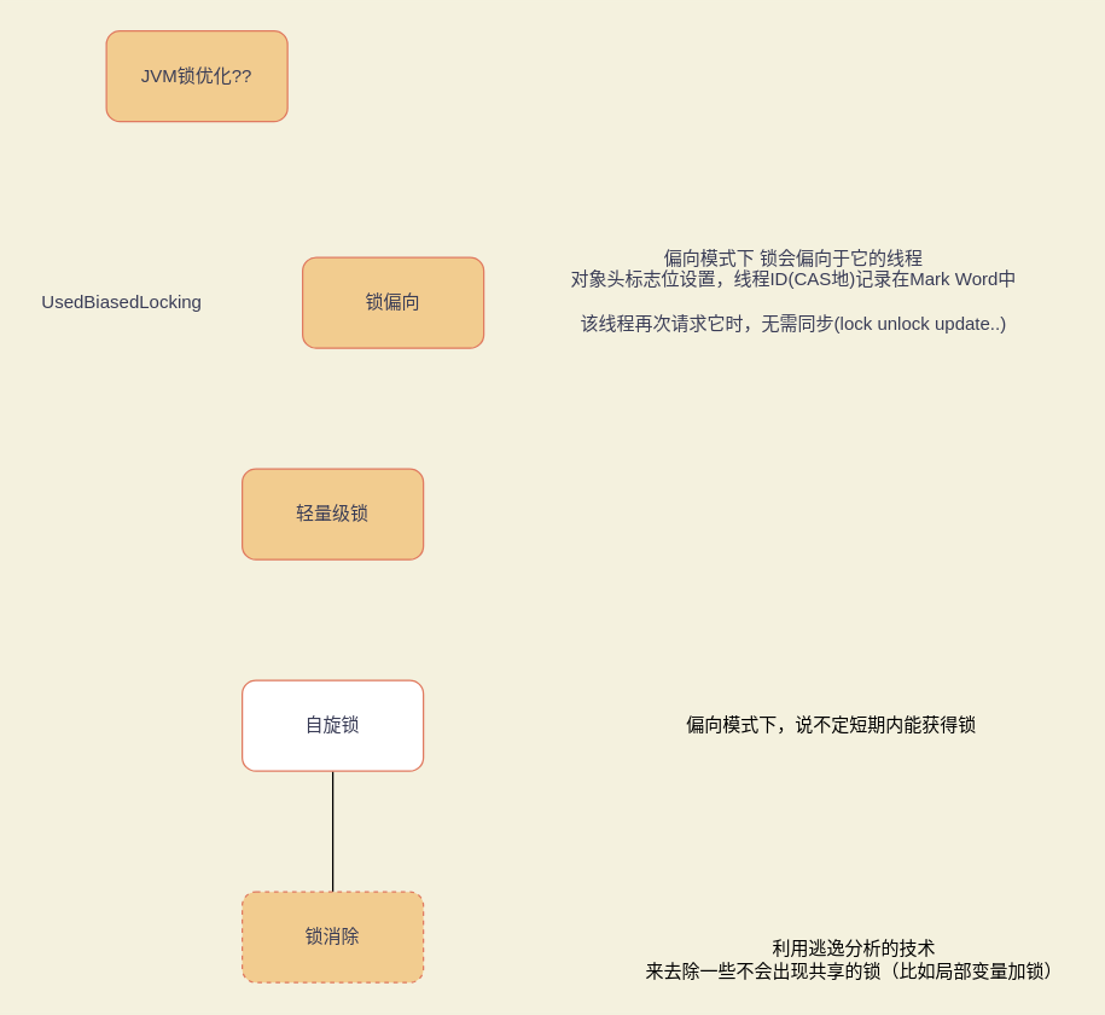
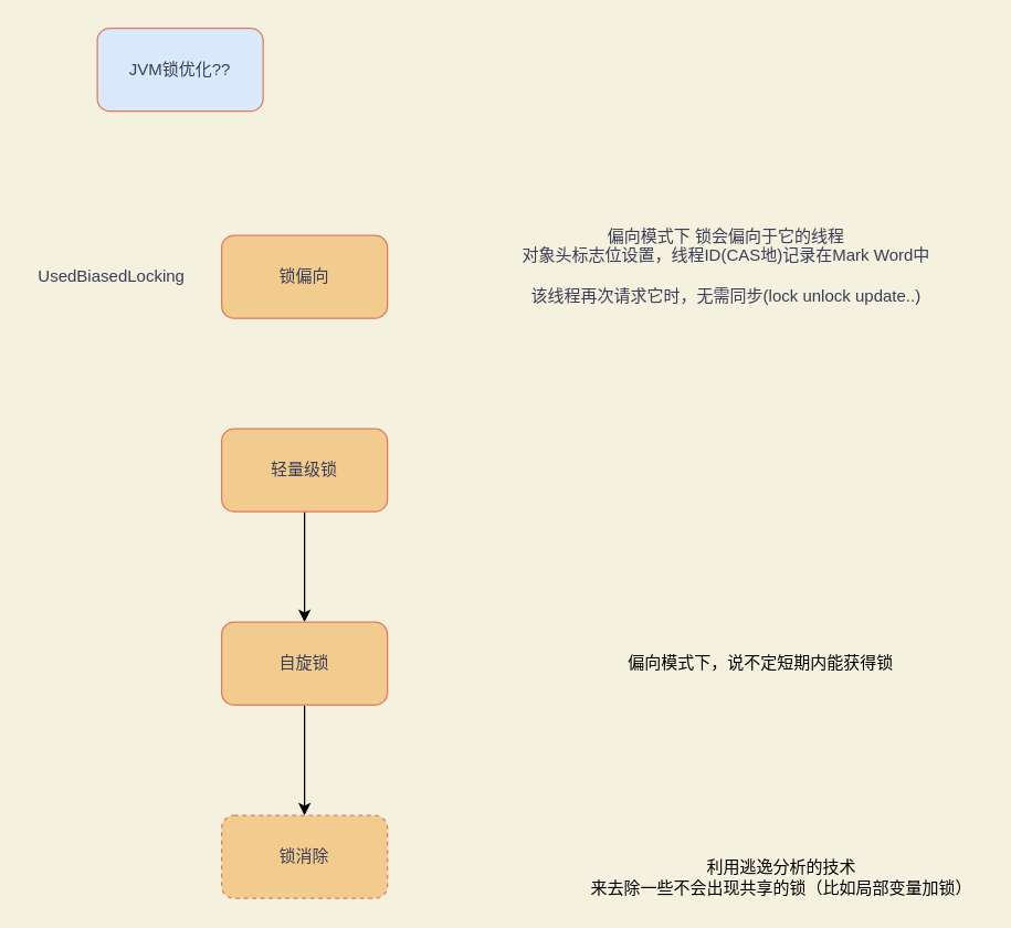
  <mxCell id="0" />
  <mxCell id="1" parent="0" />
- <mxCell id="2" value="锁偏向" style="rounded=1;whiteSpace=wrap;html=1;sketch=0;strokeColor=#E07A5F;fillColor=#F2CC8F;fontColor=#393C56;" parent="1" vertex="1"><mxGeometry x="200" y="170" width="120" height="60" as="geometry" /></mxCell>
+ <mxCell id="2" value="锁偏向" style="rounded=1;whiteSpace=wrap;html=1;sketch=0;strokeColor=#E07A5F;fillColor=#F2CC8F;fontColor=#393C56;" parent="1" vertex="1"><mxGeometry x="160" y="170" width="120" height="60" as="geometry" /></mxCell>
  <mxCell id="3" value="&lt;br&gt;偏向模式下 锁会偏向于它的线程 &lt;br&gt;对象头标志位设置，线程ID(CAS地)记录在Mark Word中&lt;br&gt;&lt;br&gt;该线程再次请求它时，无需同步(lock unlock update..)" style="text;html=1;align=center;verticalAlign=middle;resizable=0;points=[];autosize=1;fontColor=#393C56;" parent="1" vertex="1"><mxGeometry x="370" y="145" width="310" height="80" as="geometry" /></mxCell>
+ <mxCell id="4" value="" style="edgeStyle=orthogonalEdgeStyle;rounded=0;orthogonalLoop=1;jettySize=auto;html=1;" edge="1" parent="1" source="5" target="9"><mxGeometry relative="1" as="geometry" /></mxCell>
  <mxCell id="5" value="轻量级锁" style="rounded=1;whiteSpace=wrap;html=1;sketch=0;strokeColor=#E07A5F;fillColor=#F2CC8F;fontColor=#393C56;" parent="1" vertex="1"><mxGeometry x="160" y="310" width="120" height="60" as="geometry" /></mxCell>
- <mxCell id="6" value="JVM锁优化??" style="rounded=1;whiteSpace=wrap;html=1;sketch=0;strokeColor=#E07A5F;fillColor=#F2CC8F;fontColor=#393C56;" parent="1" vertex="1"><mxGeometry x="70" y="20" width="120" height="60" as="geometry" /></mxCell>
+ <mxCell id="6" value="JVM锁优化??" style="rounded=1;whiteSpace=wrap;html=1;sketch=0;strokeColor=#E07A5F;fillColor=#dae8fc;fontColor=#393C56;" parent="1" vertex="1"><mxGeometry x="70" y="20" width="120" height="60" as="geometry" /></mxCell>
  <mxCell id="7" value="UsedBiasedLocking" style="text;html=1;align=center;verticalAlign=middle;resizable=0;points=[];autosize=1;fontColor=#393C56;" parent="1" vertex="1"><mxGeometry x="20" y="190" width="120" height="20" as="geometry" /></mxCell>
- <mxCell id="8" value="" style="edgeStyle=orthogonalEdgeStyle;rounded=0;orthogonalLoop=1;jettySize=auto;html=1;endArrow=none;" edge="1" parent="1" source="9" target="11"><mxGeometry relative="1" as="geometry" /></mxCell>
- <mxCell id="9" value="自旋锁" style="rounded=1;whiteSpace=wrap;html=1;sketch=0;strokeColor=#E07A5F;fillColor=#ffffff;fontColor=#393C56;" vertex="1" parent="1"><mxGeometry x="160" y="450" width="120" height="60" as="geometry" /></mxCell>
+ <mxCell id="8" value="" style="edgeStyle=orthogonalEdgeStyle;rounded=0;orthogonalLoop=1;jettySize=auto;html=1;" edge="1" parent="1" source="9" target="11"><mxGeometry relative="1" as="geometry" /></mxCell>
+ <mxCell id="9" value="自旋锁" style="rounded=1;whiteSpace=wrap;html=1;sketch=0;strokeColor=#E07A5F;fillColor=#F2CC8F;fontColor=#393C56;" vertex="1" parent="1"><mxGeometry x="160" y="450" width="120" height="60" as="geometry" /></mxCell>
  <mxCell id="10" value="偏向模式下，说不定短期内能获得锁" style="text;html=1;align=center;verticalAlign=middle;resizable=0;points=[];autosize=1;" vertex="1" parent="1"><mxGeometry x="420" y="470" width="260" height="20" as="geometry" /></mxCell>
  <mxCell id="11" value="锁消除" style="rounded=1;whiteSpace=wrap;html=1;sketch=0;strokeColor=#E07A5F;fillColor=#F2CC8F;fontColor=#393C56;dashed=1;" vertex="1" parent="1"><mxGeometry x="160" y="590" width="120" height="60" as="geometry" /></mxCell>
  <mxCell id="12" value="利用逃逸分析的技术&lt;br&gt;来去除一些不会出现共享的锁（比如局部变量加锁）" style="text;html=1;align=center;verticalAlign=middle;resizable=0;points=[];autosize=1;" vertex="1" parent="1"><mxGeometry x="420" y="620" width="290" height="30" as="geometry" /></mxCell>
